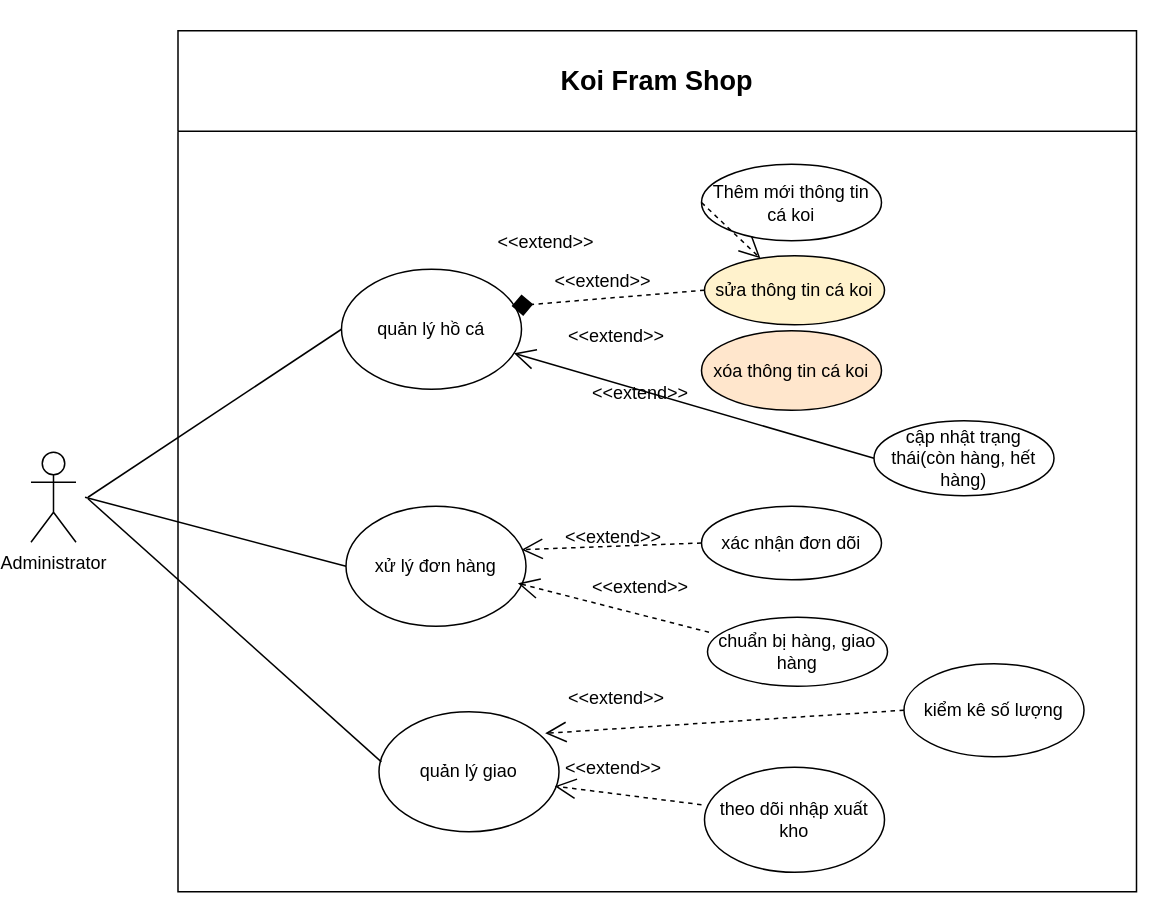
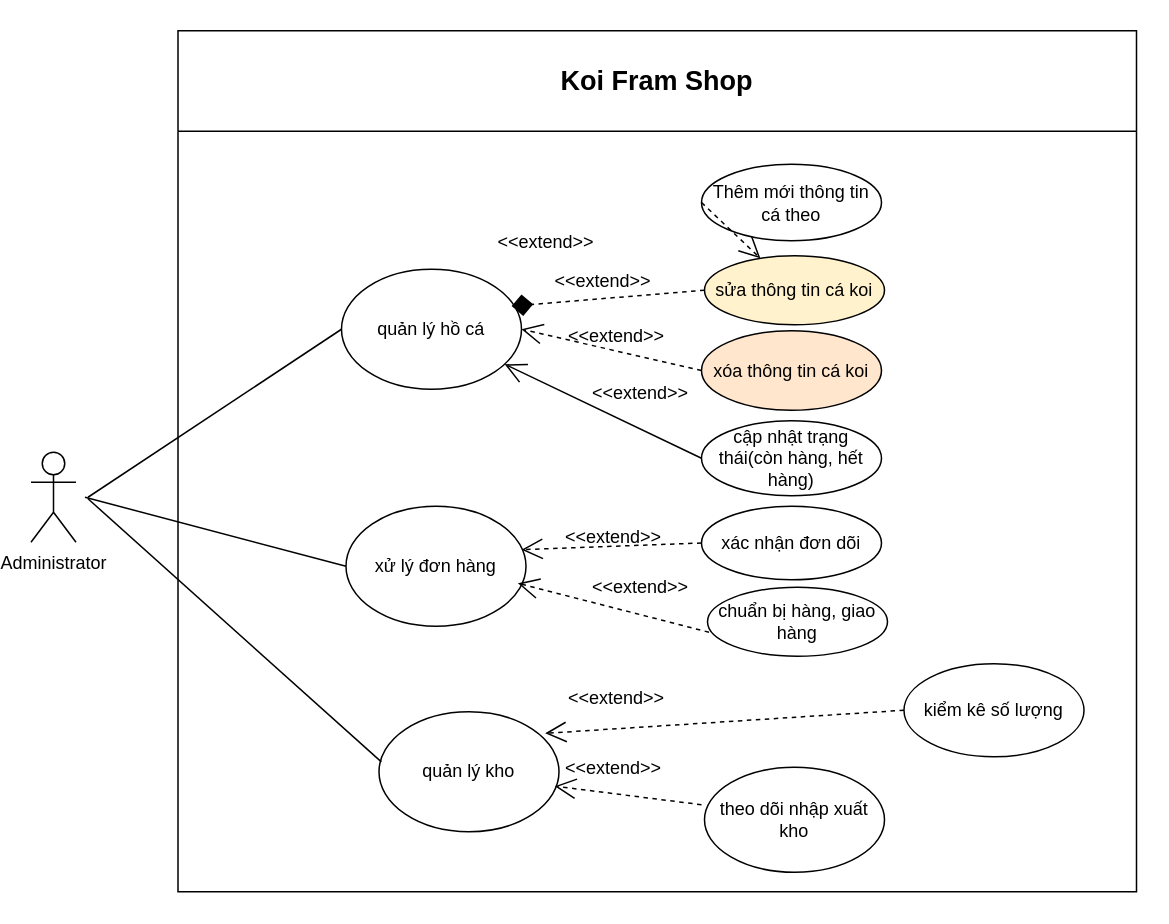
  <mxCell id="0" />
  <mxCell id="1" parent="0" />
  <mxCell id="2" value="Administrator" style="shape=umlActor;verticalLabelPosition=bottom;verticalAlign=top;html=1;" vertex="1" parent="1"><mxGeometry x="20" y="301" width="30" height="60" as="geometry" /></mxCell>
  <mxCell id="3" value="&lt;span style=&quot;font-size: 18px;&quot;&gt;Koi Fram Shop&lt;/span&gt;" style="swimlane;whiteSpace=wrap;html=1;startSize=67;" vertex="1" parent="1"><mxGeometry x="118" y="20" width="639" height="574" as="geometry" /></mxCell>
  <mxCell id="4" value="quản lý hồ cá" style="ellipse;whiteSpace=wrap;html=1;" vertex="1" parent="3"><mxGeometry x="109" y="159" width="120" height="80" as="geometry" /></mxCell>
  <mxCell id="5" value="xử lý đơn hàng" style="ellipse;whiteSpace=wrap;html=1;" vertex="1" parent="3"><mxGeometry x="112" y="317" width="120" height="80" as="geometry" /></mxCell>
- <mxCell id="6" value="quản lý giao" style="ellipse;whiteSpace=wrap;html=1;" vertex="1" parent="3"><mxGeometry x="134" y="454" width="120" height="80" as="geometry" /></mxCell>
- <mxCell id="7" value="Thêm mới thông tin cá koi" style="ellipse;whiteSpace=wrap;html=1;" vertex="1" parent="3"><mxGeometry x="349" y="89" width="120" height="51" as="geometry" /></mxCell>
+ <mxCell id="6" value="quản lý kho" style="ellipse;whiteSpace=wrap;html=1;" vertex="1" parent="3"><mxGeometry x="134" y="454" width="120" height="80" as="geometry" /></mxCell>
+ <mxCell id="7" value="Thêm mới thông tin cá theo" style="ellipse;whiteSpace=wrap;html=1;" vertex="1" parent="3"><mxGeometry x="349" y="89" width="120" height="51" as="geometry" /></mxCell>
  <mxCell id="8" value="sửa thông tin cá koi" style="ellipse;whiteSpace=wrap;html=1;fillColor=#fff2cc;" vertex="1" parent="3"><mxGeometry x="351" y="150" width="120" height="46" as="geometry" /></mxCell>
  <mxCell id="9" value="xóa thông tin cá koi" style="ellipse;whiteSpace=wrap;html=1;fillColor=#ffe6cc;" vertex="1" parent="3"><mxGeometry x="349" y="200" width="120" height="53" as="geometry" /></mxCell>
- <mxCell id="10" value="cập nhật trạng thái(còn hàng, hết hàng)" style="ellipse;whiteSpace=wrap;html=1;" vertex="1" parent="3"><mxGeometry x="464" y="260" width="120" height="50" as="geometry" /></mxCell>
+ <mxCell id="10" value="cập nhật trạng thái(còn hàng, hết hàng)" style="ellipse;whiteSpace=wrap;html=1;" vertex="1" parent="3"><mxGeometry x="349" y="260" width="120" height="50" as="geometry" /></mxCell>
  <mxCell id="11" value="xác nhận đơn dõi" style="ellipse;whiteSpace=wrap;html=1;" vertex="1" parent="3"><mxGeometry x="349" y="317" width="120" height="49" as="geometry" /></mxCell>
- <mxCell id="12" value="chuẩn bị hàng, giao hàng" style="ellipse;whiteSpace=wrap;html=1;" vertex="1" parent="3"><mxGeometry x="353" y="391" width="120" height="46" as="geometry" /></mxCell>
+ <mxCell id="12" value="chuẩn bị hàng, giao hàng" style="ellipse;whiteSpace=wrap;html=1;" vertex="1" parent="3"><mxGeometry x="353" y="371" width="120" height="46" as="geometry" /></mxCell>
  <mxCell id="13" value="kiểm kê số lượng" style="ellipse;whiteSpace=wrap;html=1;" vertex="1" parent="3"><mxGeometry x="484" y="422" width="120" height="62" as="geometry" /></mxCell>
  <mxCell id="14" value="theo dõi nhập xuất kho" style="ellipse;whiteSpace=wrap;html=1;" vertex="1" parent="3"><mxGeometry x="351" y="491" width="120" height="70" as="geometry" /></mxCell>
  <mxCell id="15" value="" style="endArrow=open;endSize=12;dashed=1;html=1;rounded=0;exitX=0;exitY=0.5;exitDx=0;exitDy=0;" edge="1" parent="3" source="7" target="8"><mxGeometry width="160" relative="1" as="geometry"><mxPoint x="215.0" y="176" as="sourcePoint" /><mxPoint x="393.96" y="288.76" as="targetPoint" /></mxGeometry></mxCell>
  <mxCell id="16" value="" style="endArrow=diamond;endSize=12;dashed=1;html=1;rounded=0;entryX=0.945;entryY=0.307;entryDx=0;entryDy=0;exitX=0;exitY=0.5;exitDx=0;exitDy=0;entryPerimeter=0;" edge="1" parent="3" source="8" target="4"><mxGeometry width="160" relative="1" as="geometry"><mxPoint x="236" y="184" as="sourcePoint" /><mxPoint x="359" y="125" as="targetPoint" /></mxGeometry></mxCell>
+ <mxCell id="17" value="" style="endArrow=open;endSize=12;dashed=1;html=1;rounded=0;entryX=1;entryY=0.5;entryDx=0;entryDy=0;exitX=0;exitY=0.5;exitDx=0;exitDy=0;" edge="1" parent="3" source="9" target="4"><mxGeometry width="160" relative="1" as="geometry"><mxPoint x="255" y="227" as="sourcePoint" /><mxPoint x="361" y="183" as="targetPoint" /></mxGeometry></mxCell>
  <mxCell id="18" value="" style="endArrow=open;endSize=12;dashed=0;html=1;rounded=0;exitX=0;exitY=0.5;exitDx=0;exitDy=0;" edge="1" parent="3" source="10" target="4"><mxGeometry width="160" relative="1" as="geometry"><mxPoint x="257" y="255" as="sourcePoint" /><mxPoint x="371" y="193" as="targetPoint" /></mxGeometry></mxCell>
  <mxCell id="19" value="" style="endArrow=open;endSize=12;dashed=1;html=1;rounded=0;exitX=0;exitY=0.5;exitDx=0;exitDy=0;entryX=0.975;entryY=0.362;entryDx=0;entryDy=0;entryPerimeter=0;" edge="1" parent="3" source="11" target="5"><mxGeometry width="160" relative="1" as="geometry"><mxPoint x="223" y="214" as="sourcePoint" /><mxPoint x="359" y="201" as="targetPoint" /></mxGeometry></mxCell>
  <mxCell id="20" value="" style="endArrow=open;endSize=12;dashed=1;html=1;rounded=0;entryX=0.027;entryY=0.946;entryDx=0;entryDy=0;entryPerimeter=0;" edge="1" parent="3" target="33"><mxGeometry width="160" relative="1" as="geometry"><mxPoint x="349" y="516" as="sourcePoint" /><mxPoint x="389" y="231" as="targetPoint" /></mxGeometry></mxCell>
  <mxCell id="21" value="" style="endArrow=open;endSize=12;dashed=1;html=1;rounded=0;entryX=0.923;entryY=0.18;entryDx=0;entryDy=0;entryPerimeter=0;exitX=0;exitY=0.5;exitDx=0;exitDy=0;" edge="1" parent="3" source="13" target="6"><mxGeometry width="160" relative="1" as="geometry"><mxPoint x="214" y="448" as="sourcePoint" /><mxPoint x="345" y="449" as="targetPoint" /></mxGeometry></mxCell>
  <mxCell id="22" value="&amp;lt;&amp;lt;extend&amp;gt;&amp;gt;" style="text;html=1;align=center;verticalAlign=middle;resizable=0;points=[];autosize=1;strokeColor=none;fillColor=none;" vertex="1" parent="3"><mxGeometry x="242" y="154" width="82" height="26" as="geometry" /></mxCell>
  <mxCell id="23" value="&amp;lt;&amp;lt;extend&amp;gt;&amp;gt;" style="text;html=1;align=center;verticalAlign=middle;resizable=0;points=[];autosize=1;strokeColor=none;fillColor=none;" vertex="1" parent="3"><mxGeometry x="249" y="325" width="82" height="26" as="geometry" /></mxCell>
  <mxCell id="24" value="&amp;lt;&amp;lt;extend&amp;gt;&amp;gt;" style="text;html=1;align=center;verticalAlign=middle;resizable=0;points=[];autosize=1;strokeColor=none;fillColor=none;" vertex="1" parent="3"><mxGeometry x="267" y="229" width="82" height="26" as="geometry" /></mxCell>
  <mxCell id="25" value="&amp;lt;&amp;lt;extend&amp;gt;&amp;gt;" style="text;html=1;align=center;verticalAlign=middle;resizable=0;points=[];autosize=1;strokeColor=none;fillColor=none;" vertex="1" parent="3"><mxGeometry x="204" y="128" width="82" height="26" as="geometry" /></mxCell>
  <mxCell id="26" value="&amp;lt;&amp;lt;extend&amp;gt;&amp;gt;" style="text;html=1;align=center;verticalAlign=middle;resizable=0;points=[];autosize=1;strokeColor=none;fillColor=none;" vertex="1" parent="3"><mxGeometry x="251" y="191" width="82" height="26" as="geometry" /></mxCell>
  <mxCell id="27" value="&amp;lt;&amp;lt;extend&amp;gt;&amp;gt;" style="text;html=1;align=center;verticalAlign=middle;resizable=0;points=[];autosize=1;strokeColor=none;fillColor=none;" vertex="1" parent="3"><mxGeometry x="267" y="358" width="82" height="26" as="geometry" /></mxCell>
  <mxCell id="28" value="" style="endArrow=open;endSize=12;dashed=1;html=1;rounded=0;entryX=0.955;entryY=0.642;entryDx=0;entryDy=0;entryPerimeter=0;" edge="1" parent="3" target="5"><mxGeometry width="160" relative="1" as="geometry"><mxPoint x="354" y="401" as="sourcePoint" /><mxPoint x="248" y="401" as="targetPoint" /></mxGeometry></mxCell>
  <mxCell id="29" value="" style="endArrow=none;html=1;rounded=0;entryX=0;entryY=0.5;entryDx=0;entryDy=0;" edge="1" parent="1" target="4"><mxGeometry width="50" height="50" relative="1" as="geometry"><mxPoint x="58" y="331" as="sourcePoint" /><mxPoint x="434" y="277" as="targetPoint" /></mxGeometry></mxCell>
  <mxCell id="30" value="" style="endArrow=none;html=1;rounded=0;entryX=0;entryY=0.5;entryDx=0;entryDy=0;" edge="1" parent="1" target="5"><mxGeometry width="50" height="50" relative="1" as="geometry"><mxPoint x="56" y="331" as="sourcePoint" /><mxPoint x="434" y="277" as="targetPoint" /></mxGeometry></mxCell>
  <mxCell id="31" value="" style="endArrow=none;html=1;rounded=0;entryX=0.013;entryY=0.418;entryDx=0;entryDy=0;entryPerimeter=0;" edge="1" parent="1" target="6"><mxGeometry width="50" height="50" relative="1" as="geometry"><mxPoint x="58" y="332" as="sourcePoint" /><mxPoint x="434" y="277" as="targetPoint" /></mxGeometry></mxCell>
  <mxCell id="32" value="&amp;lt;&amp;lt;extend&amp;gt;&amp;gt;" style="text;html=1;align=center;verticalAlign=middle;resizable=0;points=[];autosize=1;strokeColor=none;fillColor=none;" vertex="1" parent="1"><mxGeometry x="369" y="452" width="82" height="26" as="geometry" /></mxCell>
  <mxCell id="33" value="&amp;lt;&amp;lt;extend&amp;gt;&amp;gt;" style="text;html=1;align=center;verticalAlign=middle;resizable=0;points=[];autosize=1;strokeColor=none;fillColor=none;" vertex="1" parent="1"><mxGeometry x="367" y="499" width="82" height="26" as="geometry" /></mxCell>
